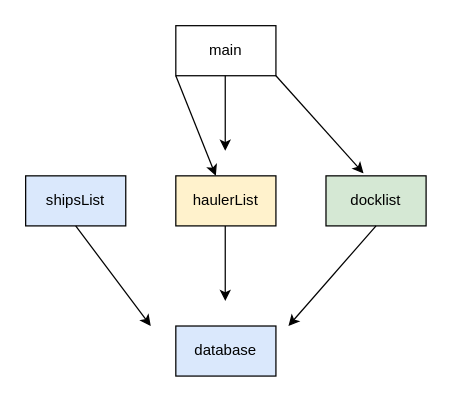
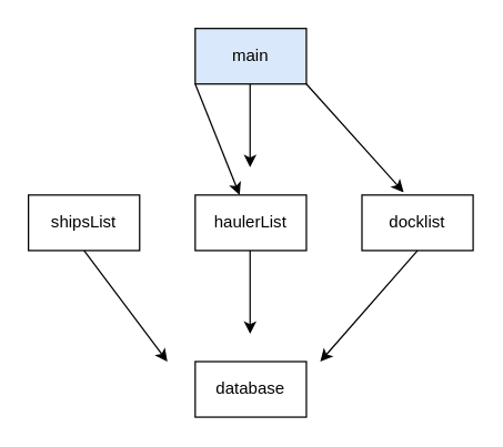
  <mxCell id="0" />
  <mxCell id="1" parent="0" />
- <mxCell id="2" value="main" style="whiteSpace=wrap;html=1;" vertex="1" parent="1"><mxGeometry x="140" y="20" width="80" height="40" as="geometry" /></mxCell>
- <mxCell id="3" value="shipsList" style="whiteSpace=wrap;html=1;fillColor=#dae8fc;" vertex="1" parent="1"><mxGeometry x="20" y="140" width="80" height="40" as="geometry" /></mxCell>
- <mxCell id="4" value="haulerList" style="whiteSpace=wrap;html=1;fillColor=#fff2cc;" vertex="1" parent="1"><mxGeometry x="140" y="140" width="80" height="40" as="geometry" /></mxCell>
- <mxCell id="5" value="docklist" style="whiteSpace=wrap;html=1;fillColor=#d5e8d4;" vertex="1" parent="1"><mxGeometry x="260" y="140" width="80" height="40" as="geometry" /></mxCell>
+ <mxCell id="2" value="main" style="whiteSpace=wrap;html=1;fillColor=#dae8fc;" vertex="1" parent="1"><mxGeometry x="140" y="20" width="80" height="40" as="geometry" /></mxCell>
+ <mxCell id="3" value="shipsList" style="whiteSpace=wrap;html=1;" vertex="1" parent="1"><mxGeometry x="20" y="140" width="80" height="40" as="geometry" /></mxCell>
+ <mxCell id="4" value="haulerList" style="whiteSpace=wrap;html=1;" vertex="1" parent="1"><mxGeometry x="140" y="140" width="80" height="40" as="geometry" /></mxCell>
+ <mxCell id="5" value="docklist" style="whiteSpace=wrap;html=1;" vertex="1" parent="1"><mxGeometry x="260" y="140" width="80" height="40" as="geometry" /></mxCell>
  <mxCell id="6" value="" style="endArrow=classic;html=1;fontSize=19;fontColor=#124A18;exitX=0;exitY=1;exitDx=0;exitDy=0;" edge="1" parent="1" source="2" target="4"><mxGeometry relative="1" as="geometry"><mxPoint x="288.24" y="190" as="sourcePoint" /><mxPoint x="90" y="190" as="targetPoint" /></mxGeometry></mxCell>
  <mxCell id="7" value="" style="endArrow=classic;html=1;fontSize=19;fontColor=#124A18;exitX=0;exitY=1;exitDx=0;exitDy=0;" edge="1" parent="1"><mxGeometry relative="1" as="geometry"><mxPoint x="179.5" y="60" as="sourcePoint" /><mxPoint x="179.5" y="120" as="targetPoint" /></mxGeometry></mxCell>
  <mxCell id="8" value="" style="endArrow=classic;html=1;fontSize=19;fontColor=#124A18;exitX=0;exitY=1;exitDx=0;exitDy=0;entryX=0.375;entryY=-0.05;entryDx=0;entryDy=0;entryPerimeter=0;" edge="1" parent="1" target="5"><mxGeometry relative="1" as="geometry"><mxPoint x="220" y="60" as="sourcePoint" /><mxPoint x="300" y="140" as="targetPoint" /></mxGeometry></mxCell>
  <mxCell id="9" value="" style="endArrow=classic;html=1;fontSize=19;fontColor=#124A18;" edge="1" parent="1"><mxGeometry relative="1" as="geometry"><mxPoint x="60" y="180" as="sourcePoint" /><mxPoint x="120" y="260" as="targetPoint" /></mxGeometry></mxCell>
  <mxCell id="10" value="" style="endArrow=classic;html=1;fontSize=19;fontColor=#124A18;" edge="1" parent="1"><mxGeometry relative="1" as="geometry"><mxPoint x="300" y="180" as="sourcePoint" /><mxPoint x="230" y="260" as="targetPoint" /></mxGeometry></mxCell>
  <mxCell id="11" value="" style="endArrow=classic;html=1;fontSize=19;fontColor=#124A18;exitX=0;exitY=1;exitDx=0;exitDy=0;" edge="1" parent="1"><mxGeometry relative="1" as="geometry"><mxPoint x="179.5" y="180" as="sourcePoint" /><mxPoint x="179.5" y="240" as="targetPoint" /></mxGeometry></mxCell>
- <mxCell id="12" value="database" style="whiteSpace=wrap;html=1;fillColor=#dae8fc;" vertex="1" parent="1"><mxGeometry x="140" y="260" width="80" height="40" as="geometry" /></mxCell>
+ <mxCell id="12" value="database" style="whiteSpace=wrap;html=1;" vertex="1" parent="1"><mxGeometry x="140" y="260" width="80" height="40" as="geometry" /></mxCell>
